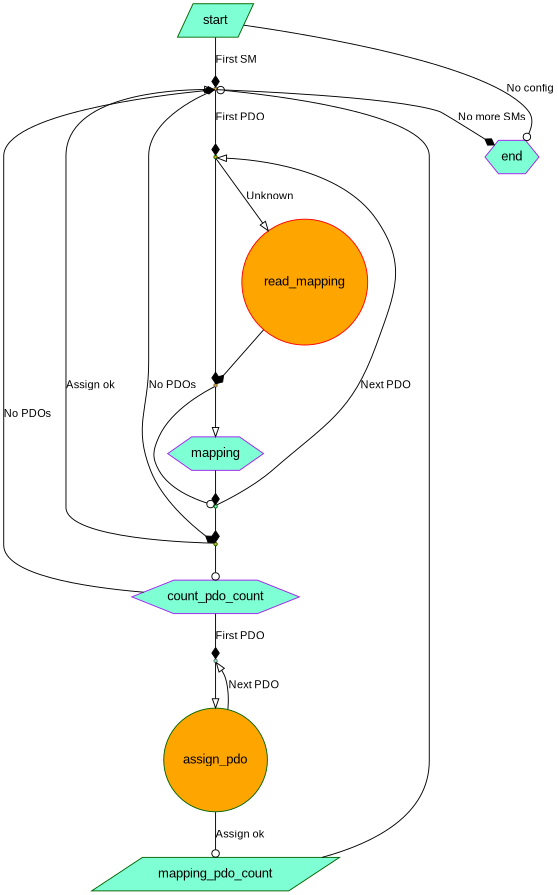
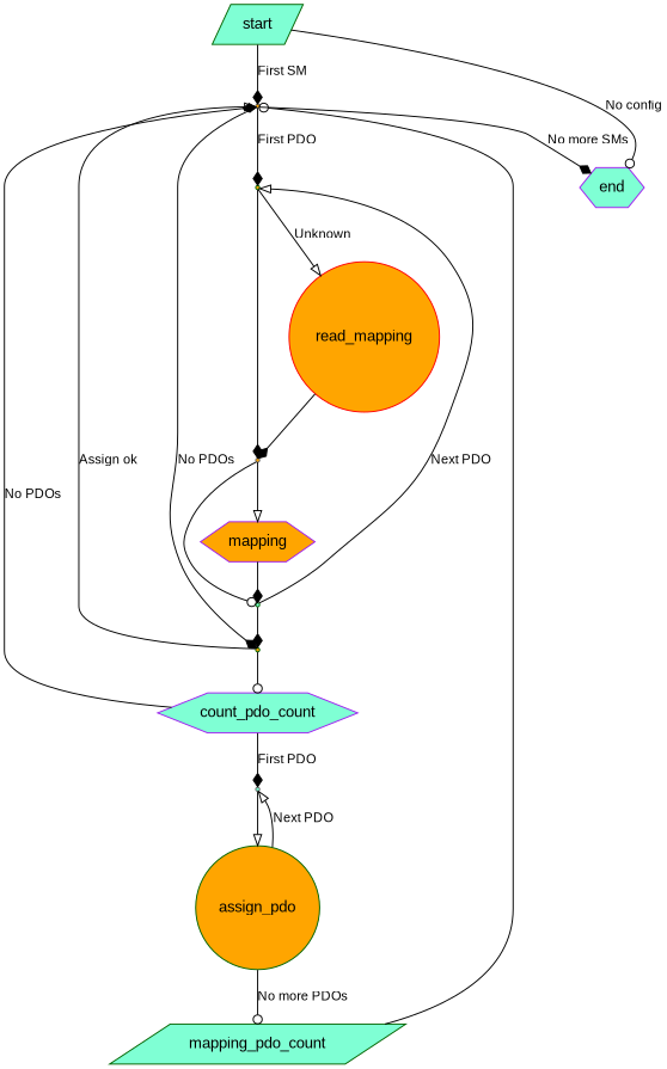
  digraph {
    fontname="Liberation Sans"
    node [color=darkgreen fillcolor=orange fontname="Liberation Sans" shape=point style=filled]
    edge [arrowhead=diamond fontname="Liberation Sans" fontsize=12]
    action_next_sync [color=gray40]
    end [color=purple fillcolor=aquamarine shape=hexagon]
    action_check_assignment
    action_pdo_mapping
    start [fillcolor=aquamarine shape=parallelogram]
    n6 [color=purple fillcolor=aquamarine label=count_pdo_count shape=hexagon]
    read_mapping [color=red shape=circle]
    action_check_mapping [color=gray40]
    action_assign_pdo [color=gray40 fillcolor=aquamarine]
    action_next_pdo_mapping [fillcolor=aquamarine]
-   mapping [color=purple fillcolor=aquamarine shape=hexagon]
+   mapping [color=purple shape=hexagon]
    assign_pdo [shape=circle]
    n13 [fillcolor=aquamarine label=mapping_pdo_count shape=parallelogram]
    action_next_sync -> end [label="No more SMs"]
    action_next_sync -> action_check_assignment [label="No PDOs"]
    action_next_sync -> action_pdo_mapping [label="First PDO" weight=10]
    action_check_assignment -> action_next_sync [arrowhead=onormal label="Assign ok"]
    action_check_assignment -> n6 [arrowhead=odot weight=10]
    action_pdo_mapping -> read_mapping [arrowhead=onormal label=Unknown]
    action_pdo_mapping -> action_check_mapping [weight=10]
    start -> action_next_sync [label="First SM" weight=10]
    start -> end [arrowhead=odot label="No config"]
    n6 -> action_next_sync [label="No PDOs"]
    n6 -> action_assign_pdo [label="First PDO" weight=10]
    read_mapping -> action_check_mapping
    action_check_mapping -> action_next_pdo_mapping [arrowhead=odot]
    action_check_mapping -> mapping [arrowhead=onormal weight=10]
    action_assign_pdo -> assign_pdo [arrowhead=onormal weight=10]
    action_next_pdo_mapping -> action_check_assignment [weight=10]
    action_next_pdo_mapping -> action_pdo_mapping [arrowhead=onormal label="Next PDO"]
    mapping -> action_next_pdo_mapping [weight=10]
    assign_pdo -> action_assign_pdo [arrowhead=onormal label="Next PDO"]
-   assign_pdo -> n13 [arrowhead=odot label="Assign ok" weight=10]
+   assign_pdo -> n13 [arrowhead=odot label="No more PDOs" weight=10]
    n13 -> action_next_sync [arrowhead=odot]
  }
